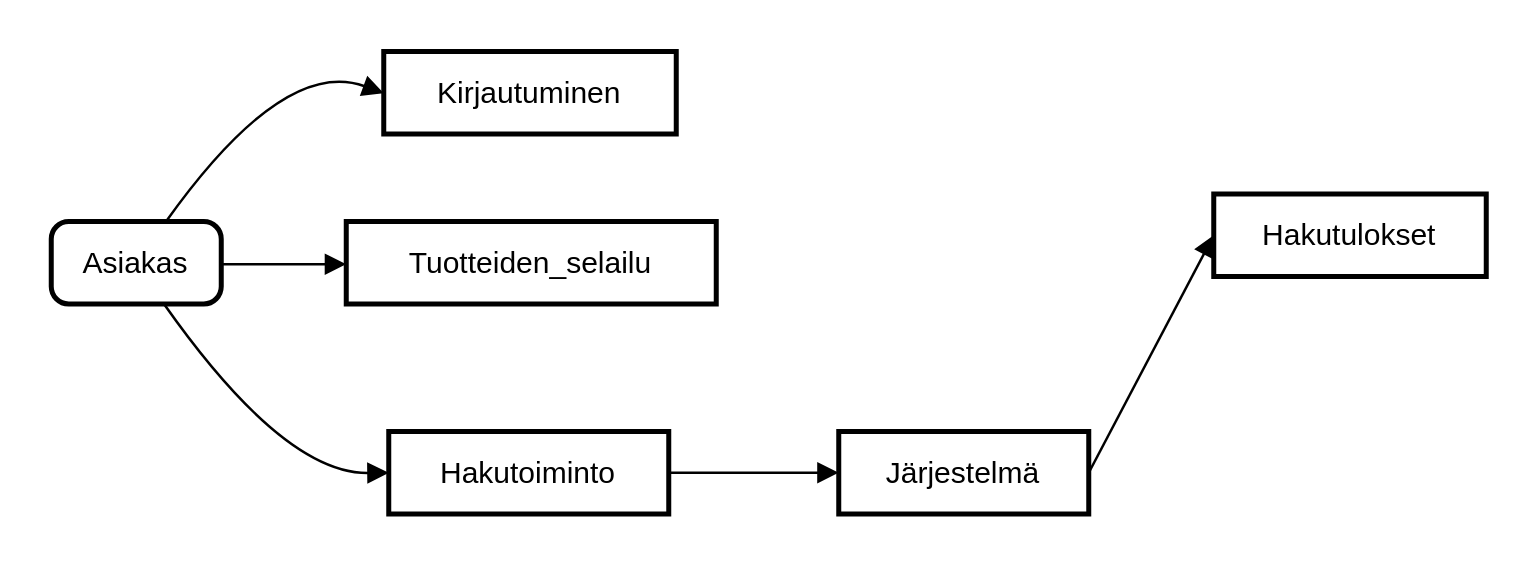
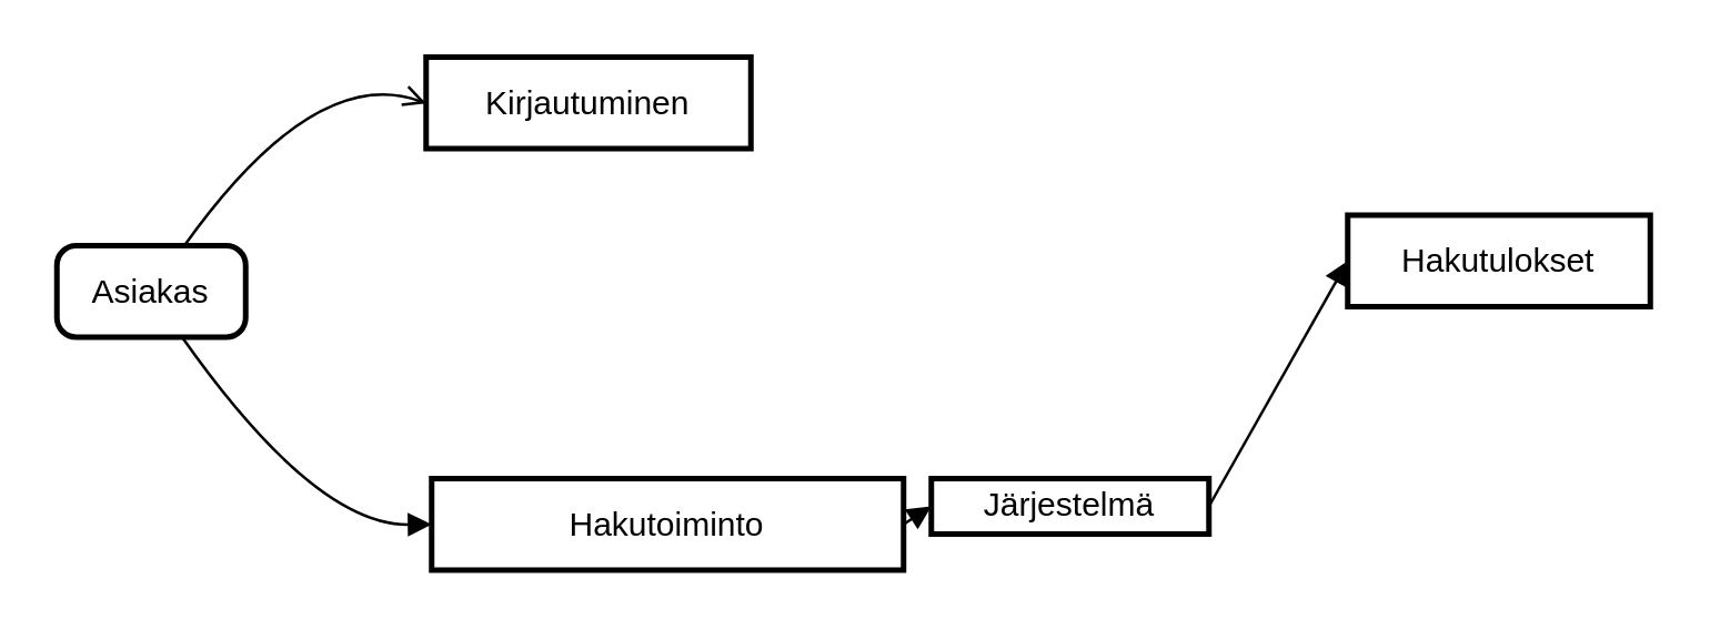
  <mxCell id="0" />
  <mxCell id="1" parent="0" />
  <mxCell id="2" value="Asiakas" style="rounded=1;absoluteArcSize=1;arcSize=14;whiteSpace=wrap;strokeWidth=2;" vertex="1" parent="1"><mxGeometry y="88" width="68" height="33" as="geometry" x="20" /></mxCell>
  <mxCell id="3" value="Kirjautuminen" style="whiteSpace=wrap;strokeWidth=2;" vertex="1" parent="1"><mxGeometry x="153" y="20" width="117" height="33" as="geometry" /></mxCell>
- <mxCell id="4" value="Tuotteiden_selailu" style="whiteSpace=wrap;strokeWidth=2;" vertex="1" parent="1"><mxGeometry x="138" y="88" width="148" height="33" as="geometry" /></mxCell>
- <mxCell id="5" value="Hakutoiminto" style="whiteSpace=wrap;strokeWidth=2;" vertex="1" parent="1"><mxGeometry x="155" y="172" width="112" height="33" as="geometry" /></mxCell>
- <mxCell id="6" value="Järjestelmä" style="whiteSpace=wrap;strokeWidth=2;" vertex="1" parent="1"><mxGeometry x="335" y="172" width="100" height="33" as="geometry" /></mxCell>
+ <mxCell id="5" value="Hakutoiminto" style="whiteSpace=wrap;strokeWidth=2;" vertex="1" parent="1"><mxGeometry x="155" y="172" width="170" height="33" as="geometry" /></mxCell>
+ <mxCell id="6" value="Järjestelmä" style="whiteSpace=wrap;strokeWidth=2;" vertex="1" parent="1"><mxGeometry x="335" y="172" width="100" height="20" as="geometry" /></mxCell>
  <mxCell id="7" value="Hakutulokset" style="whiteSpace=wrap;strokeWidth=2;" vertex="1" parent="1"><mxGeometry x="485" y="77" width="109" height="33" as="geometry" /></mxCell>
- <mxCell id="8" value="" style="curved=1;startArrow=none;endArrow=block;exitX=0.671;exitY=0.012;entryX=0.001;entryY=0.506;" edge="1" parent="1" source="2" target="3"><mxGeometry relative="1" as="geometry"><Array as="points"><mxPoint x="113" y="22" /></Array></mxGeometry></mxCell>
- <mxCell id="9" value="" style="curved=1;startArrow=none;endArrow=block;exitX=0.995;exitY=0.518;entryX=-0.002;entryY=0.518;" edge="1" parent="1" source="2" target="4"><mxGeometry relative="1" as="geometry"><Array as="points" /></mxGeometry></mxCell>
+ <mxCell id="8" value="" style="curved=1;startArrow=none;endArrow=open;exitX=0.671;exitY=0.012;entryX=0.001;entryY=0.506;" edge="1" parent="1" source="2" target="3"><mxGeometry relative="1" as="geometry"><Array as="points"><mxPoint x="113" y="22" /></Array></mxGeometry></mxCell>
  <mxCell id="10" value="" style="curved=1;startArrow=none;endArrow=block;exitX=0.671;exitY=1.024;entryX=0.004;entryY=0.5;" edge="1" parent="1" source="2" target="5"><mxGeometry relative="1" as="geometry"><Array as="points"><mxPoint x="113" y="189" /></Array></mxGeometry></mxCell>
  <mxCell id="11" value="" style="curved=1;startArrow=none;endArrow=block;exitX=1.003;exitY=0.5;entryX=0.001;entryY=0.5;" edge="1" parent="1" source="5" target="6"><mxGeometry relative="1" as="geometry"><Array as="points" /></mxGeometry></mxCell>
  <mxCell id="12" value="" style="curved=1;startArrow=none;endArrow=block;exitX=0.999;exitY=0.5;entryX=-0.001;entryY=0.5;" edge="1" parent="1" source="6" target="7"><mxGeometry relative="1" as="geometry"><Array as="points" /></mxGeometry></mxCell>
